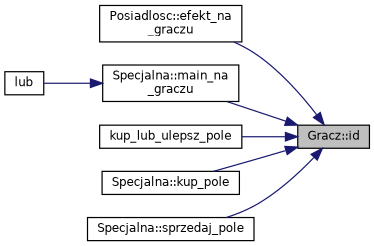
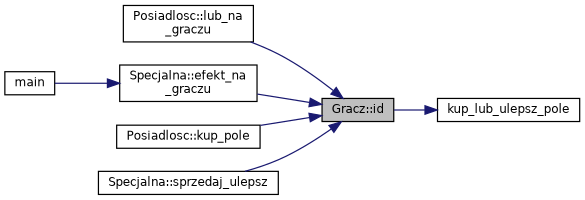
  digraph {
    rankdir=RL
    node [color=black fillcolor=white fontname=Helvetica fontsize=10 shape=record style=filled]
    edge [color=midnightblue dir=back fontname=Helvetica fontsize=10 labelfontname=Helvetica labelfontsize=10 style=solid]
    n1 [fillcolor=grey75 fontcolor=black height=0.2 label="Gracz::id" width=0.4]
-   n2 [height=0.2 label="Posiadlosc::efekt_na\l_graczu" width=0.4]
-   n3 [height=0.2 label="Specjalna::main_na\l_graczu" width=0.4]
+   n2 [height=0.2 label="Posiadlosc::lub_na\l_graczu" width=0.4]
+   n3 [height=0.2 label="Specjalna::efekt_na\l_graczu" width=0.4]
    n4 [height=0.2 label=kup_lub_ulepsz_pole width=0.4]
-   n5 [height=0.2 label="Specjalna::kup_pole" width=0.4]
-   n6 [height=0.2 label="Specjalna::sprzedaj_pole" width=0.4]
-   n7 [height=0.2 label=lub width=0.4]
+   n5 [height=0.2 label="Posiadlosc::kup_pole" width=0.4]
+   n6 [height=0.2 label="Specjalna::sprzedaj_ulepsz" width=0.4]
+   n7 [height=0.2 label=main width=0.4]
    n1 -> n2
    n1 -> n3
-   n1 -> n4
+   n4 -> n1
    n1 -> n5
    n1 -> n6
    n3 -> n7
  }
